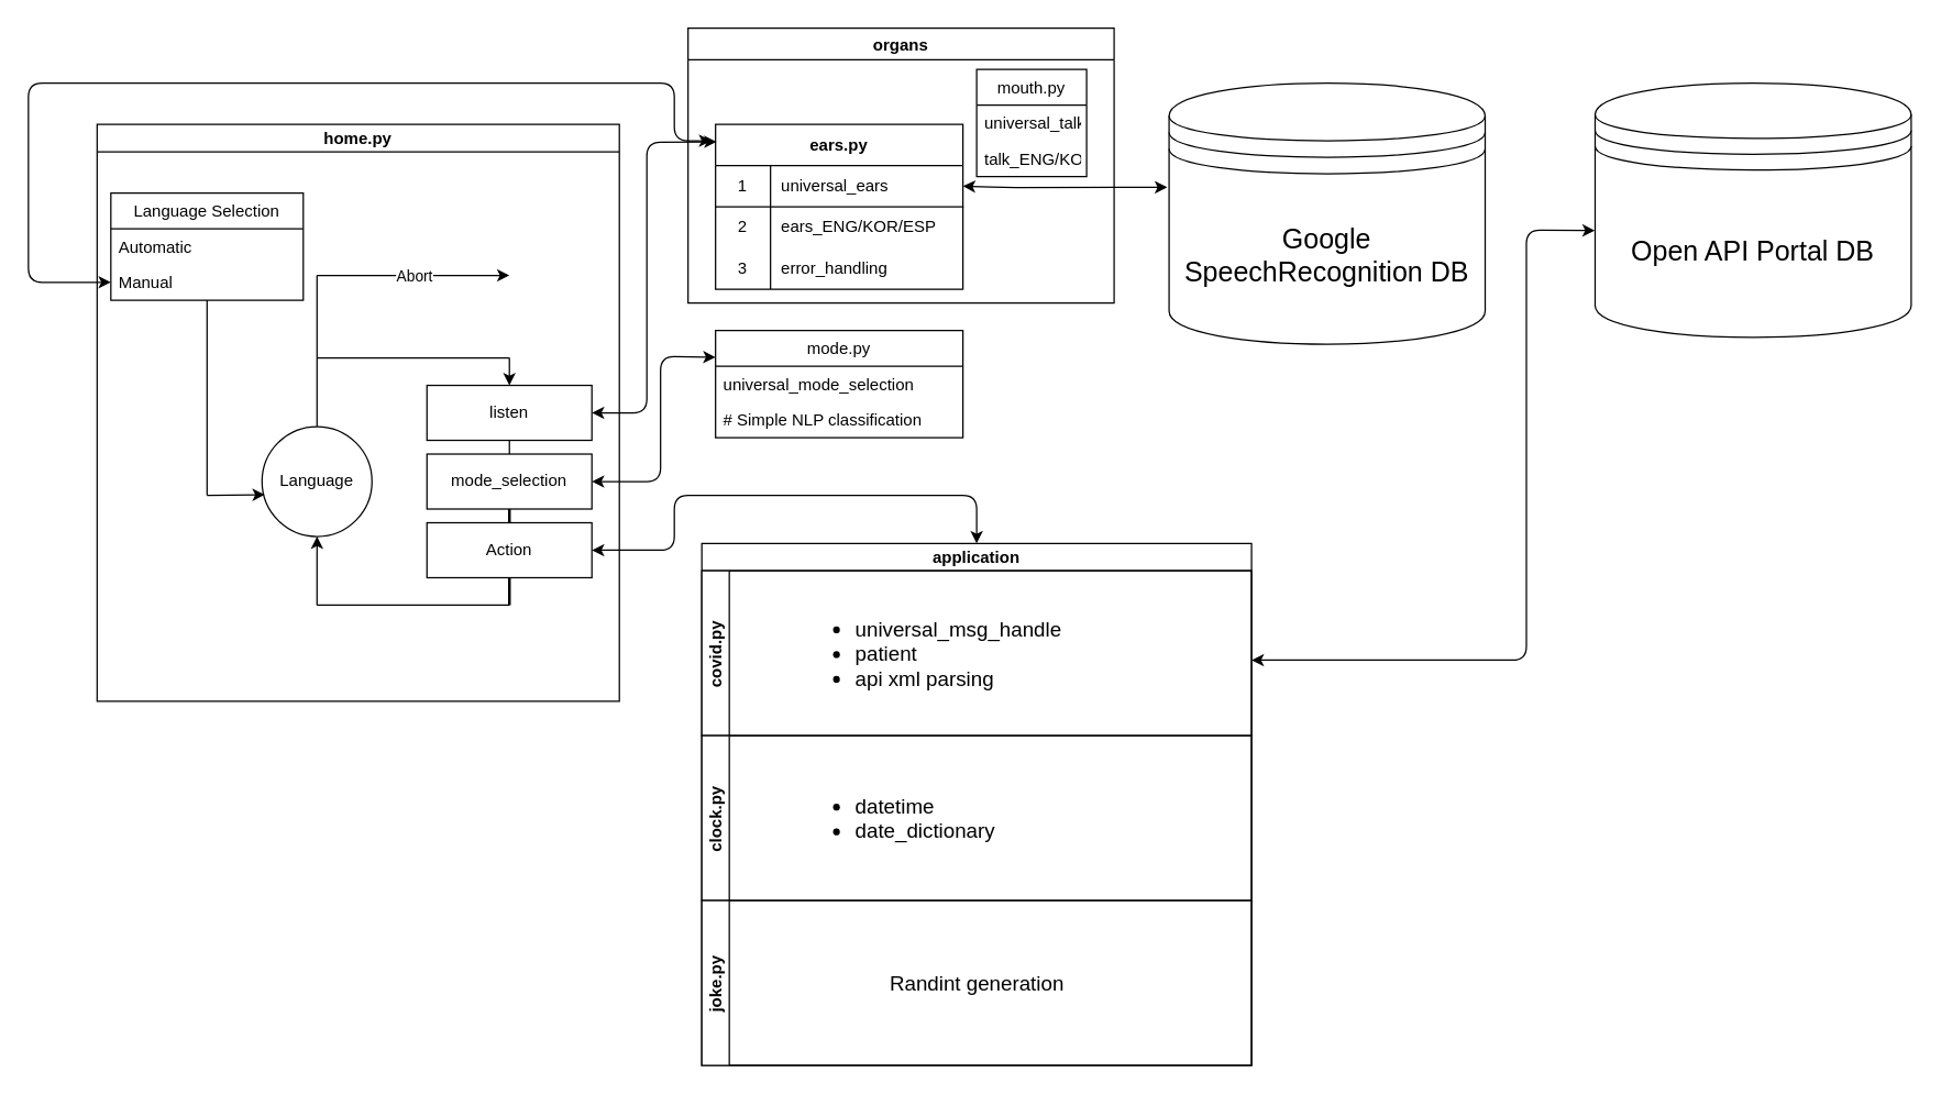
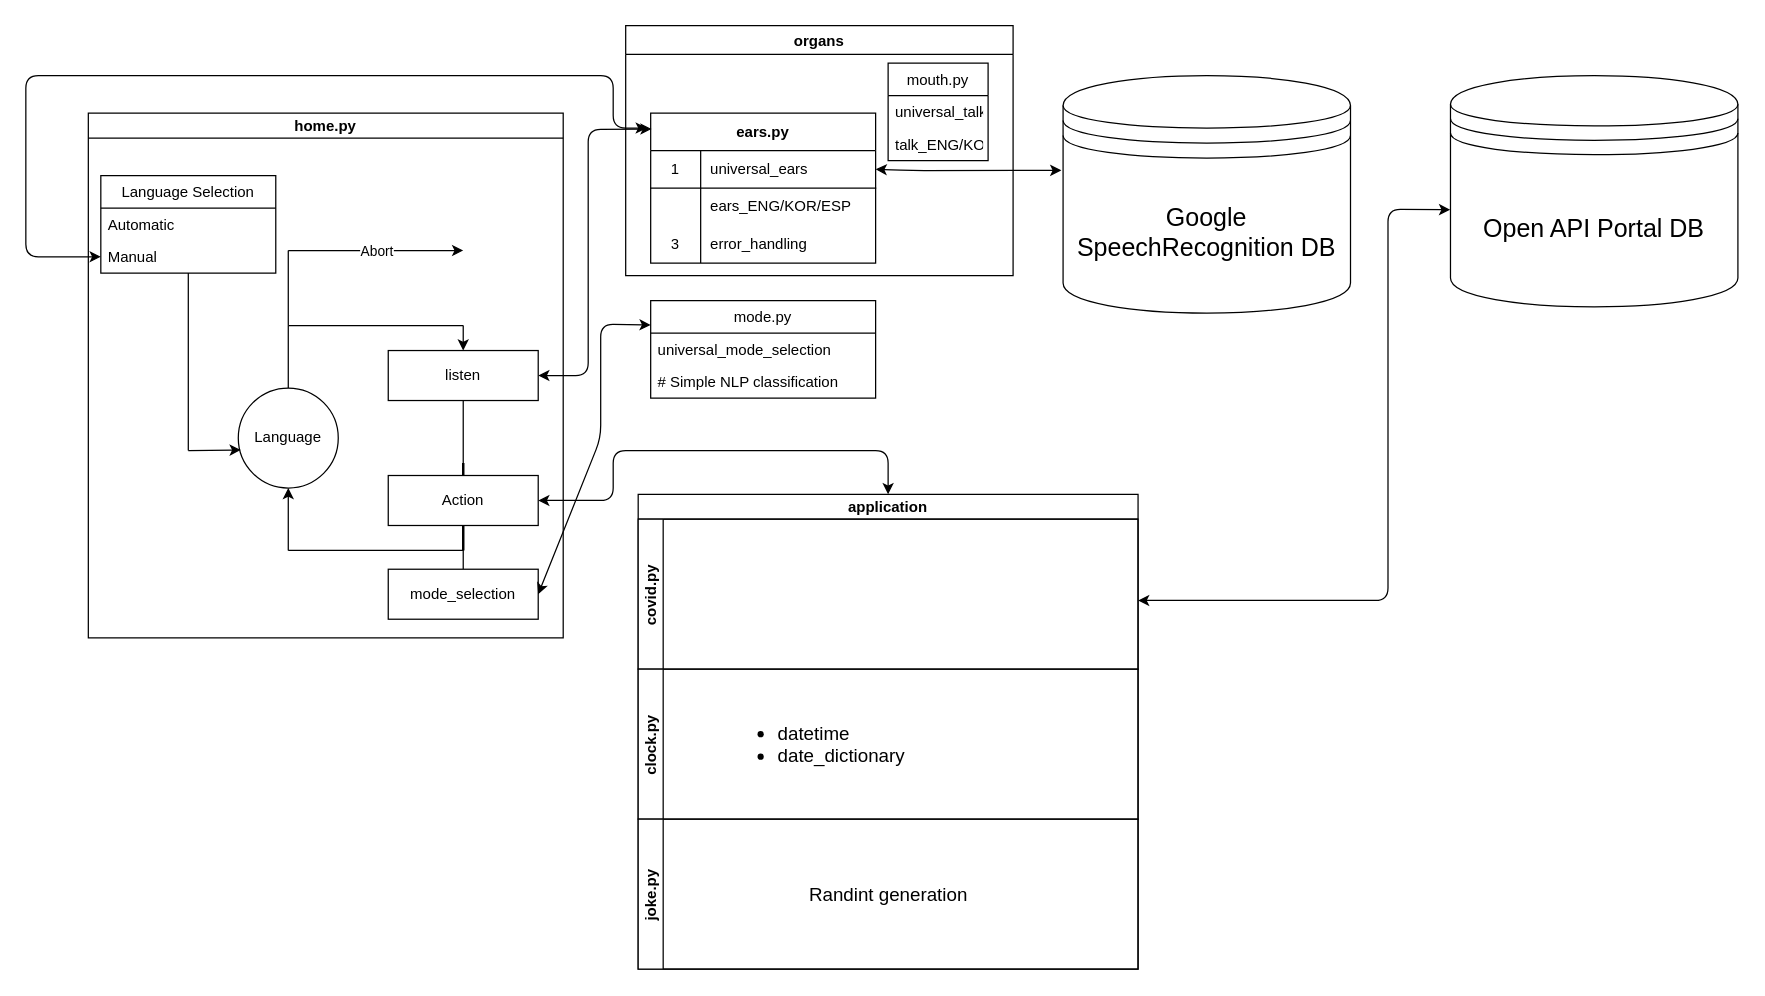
  <mxCell id="0" />
  <mxCell id="1" parent="0" />
  <mxCell id="2" value="home.py" style="swimlane;startSize=20;horizontal=1;containerType=tree;" parent="1" vertex="1"><mxGeometry x="70" y="90" width="380" height="420" as="geometry" /></mxCell>
  <mxCell id="3" value="" style="edgeStyle=elbowEdgeStyle;elbow=vertical;startArrow=none;endArrow=none;rounded=0;" parent="2" source="4" target="5" edge="1"><mxGeometry relative="1" as="geometry" /></mxCell>
  <mxCell id="4" value="listen" style="whiteSpace=wrap;html=1;treeFolding=1;treeMoving=1;newEdgeStyle={&quot;edgeStyle&quot;:&quot;elbowEdgeStyle&quot;,&quot;startArrow&quot;:&quot;none&quot;,&quot;endArrow&quot;:&quot;none&quot;};" parent="2" vertex="1"><mxGeometry x="240" y="190" width="120" height="40" as="geometry" /></mxCell>
- <mxCell id="5" value="mode_selection" style="whiteSpace=wrap;html=1;treeFolding=1;treeMoving=1;newEdgeStyle={&quot;edgeStyle&quot;:&quot;elbowEdgeStyle&quot;,&quot;startArrow&quot;:&quot;none&quot;,&quot;endArrow&quot;:&quot;none&quot;};" parent="2" vertex="1"><mxGeometry x="240" y="240" width="120" height="40" as="geometry" /></mxCell>
+ <mxCell id="5" value="mode_selection" style="whiteSpace=wrap;html=1;treeFolding=1;treeMoving=1;newEdgeStyle={&quot;edgeStyle&quot;:&quot;elbowEdgeStyle&quot;,&quot;startArrow&quot;:&quot;none&quot;,&quot;endArrow&quot;:&quot;none&quot;};" parent="2" vertex="1"><mxGeometry x="240" y="365" width="120" height="40" as="geometry" /></mxCell>
  <mxCell id="6" value="" style="line;strokeWidth=2;direction=south;html=1;" parent="2" vertex="1"><mxGeometry x="295" y="280" width="10" height="10" as="geometry" /></mxCell>
  <mxCell id="7" value="Action" style="whiteSpace=wrap;html=1;treeFolding=1;treeMoving=1;newEdgeStyle={&quot;edgeStyle&quot;:&quot;elbowEdgeStyle&quot;,&quot;startArrow&quot;:&quot;none&quot;,&quot;endArrow&quot;:&quot;none&quot;};" parent="2" vertex="1"><mxGeometry x="240" y="290" width="120" height="40" as="geometry" /></mxCell>
  <mxCell id="8" value="Language" style="ellipse;whiteSpace=wrap;html=1;aspect=fixed;" parent="2" vertex="1"><mxGeometry x="120" y="220" width="80" height="80" as="geometry" /></mxCell>
  <mxCell id="9" value="" style="line;strokeWidth=2;direction=south;html=1;" parent="2" vertex="1"><mxGeometry x="280" y="330" width="40" height="20" as="geometry" /></mxCell>
  <mxCell id="10" value="Language Selection" style="swimlane;fontStyle=0;childLayout=stackLayout;horizontal=1;startSize=26;horizontalStack=0;resizeParent=1;resizeParentMax=0;resizeLast=0;collapsible=1;marginBottom=0;" parent="2" vertex="1"><mxGeometry x="10" y="50" width="140" height="78" as="geometry" /></mxCell>
  <mxCell id="11" value="Automatic" style="text;strokeColor=none;fillColor=none;align=left;verticalAlign=top;spacingLeft=4;spacingRight=4;overflow=hidden;rotatable=0;points=[[0,0.5],[1,0.5]];portConstraint=eastwest;" parent="10" vertex="1"><mxGeometry y="26" width="140" height="26" as="geometry" /></mxCell>
  <mxCell id="12" value="Manual" style="text;strokeColor=none;fillColor=none;align=left;verticalAlign=top;spacingLeft=4;spacingRight=4;overflow=hidden;rotatable=0;points=[[0,0.5],[1,0.5]];portConstraint=eastwest;" parent="10" vertex="1"><mxGeometry y="52" width="140" height="26" as="geometry" /></mxCell>
  <mxCell id="13" value="" style="endArrow=none;html=1;entryX=1;entryY=0.5;entryDx=0;entryDy=0;entryPerimeter=0;" parent="1" target="9" edge="1"><mxGeometry width="50" height="50" relative="1" as="geometry"><mxPoint x="230" y="440" as="sourcePoint" /><mxPoint x="410" y="370" as="targetPoint" /></mxGeometry></mxCell>
  <mxCell id="14" value="" style="endArrow=classic;html=1;entryX=0.5;entryY=1;entryDx=0;entryDy=0;" parent="1" target="8" edge="1"><mxGeometry width="50" height="50" relative="1" as="geometry"><mxPoint x="230" y="440" as="sourcePoint" /><mxPoint x="410" y="370" as="targetPoint" /></mxGeometry></mxCell>
  <mxCell id="15" value="" style="endArrow=none;html=1;exitX=0.5;exitY=0;exitDx=0;exitDy=0;" parent="1" source="8" edge="1"><mxGeometry width="50" height="50" relative="1" as="geometry"><mxPoint x="360" y="360" as="sourcePoint" /><mxPoint x="230" y="260" as="targetPoint" /></mxGeometry></mxCell>
  <mxCell id="16" value="" style="endArrow=none;html=1;" parent="1" edge="1"><mxGeometry width="50" height="50" relative="1" as="geometry"><mxPoint x="230" y="260" as="sourcePoint" /><mxPoint x="370" y="260" as="targetPoint" /></mxGeometry></mxCell>
  <mxCell id="17" value="" style="endArrow=classic;html=1;entryX=0.5;entryY=0;entryDx=0;entryDy=0;" parent="1" target="4" edge="1"><mxGeometry width="50" height="50" relative="1" as="geometry"><mxPoint x="370" y="260" as="sourcePoint" /><mxPoint x="410" y="310" as="targetPoint" /></mxGeometry></mxCell>
  <mxCell id="18" value="" style="endArrow=none;html=1;" parent="1" edge="1"><mxGeometry width="50" height="50" relative="1" as="geometry"><mxPoint x="230" y="260" as="sourcePoint" /><mxPoint x="230" y="200" as="targetPoint" /></mxGeometry></mxCell>
  <mxCell id="19" value="" style="endArrow=classic;html=1;" parent="1" edge="1"><mxGeometry relative="1" as="geometry"><mxPoint x="230" y="200" as="sourcePoint" /><mxPoint x="370" y="200" as="targetPoint" /><Array as="points"><mxPoint x="300" y="200" /></Array></mxGeometry></mxCell>
  <mxCell id="20" value="Abort" style="edgeLabel;resizable=0;html=1;align=center;verticalAlign=middle;" parent="19" connectable="0" vertex="1"><mxGeometry relative="1" as="geometry" /></mxCell>
  <mxCell id="21" value="" style="endArrow=none;html=1;" parent="1" target="12" edge="1"><mxGeometry width="50" height="50" relative="1" as="geometry"><mxPoint x="150" y="360" as="sourcePoint" /><mxPoint x="150" y="220" as="targetPoint" /></mxGeometry></mxCell>
  <mxCell id="22" value="" style="endArrow=classic;html=1;entryX=0.025;entryY=0.62;entryDx=0;entryDy=0;entryPerimeter=0;" parent="1" target="8" edge="1"><mxGeometry width="50" height="50" relative="1" as="geometry"><mxPoint x="150" y="360" as="sourcePoint" /><mxPoint x="170" y="310" as="targetPoint" /></mxGeometry></mxCell>
  <mxCell id="23" value="ears.py" style="shape=table;startSize=30;container=1;collapsible=0;childLayout=tableLayout;fixedRows=1;rowLines=0;fontStyle=1;align=center;" parent="1" vertex="1"><mxGeometry x="520" y="90" width="180" height="120" as="geometry" /></mxCell>
  <mxCell id="24" value="" style="shape=partialRectangle;html=1;whiteSpace=wrap;collapsible=0;dropTarget=0;pointerEvents=0;fillColor=none;top=0;left=0;bottom=1;right=0;points=[[0,0.5],[1,0.5]];portConstraint=eastwest;" parent="23" vertex="1"><mxGeometry y="30" width="180" height="30" as="geometry" /></mxCell>
  <mxCell id="25" value="1" style="shape=partialRectangle;html=1;whiteSpace=wrap;connectable=0;fillColor=none;top=0;left=0;bottom=0;right=0;overflow=hidden;" parent="24" vertex="1"><mxGeometry width="40" height="30" as="geometry" /></mxCell>
  <mxCell id="26" value="universal_ears" style="shape=partialRectangle;html=1;whiteSpace=wrap;connectable=0;fillColor=none;top=0;left=0;bottom=0;right=0;align=left;spacingLeft=6;overflow=hidden;" parent="24" vertex="1"><mxGeometry x="40" width="140" height="30" as="geometry" /></mxCell>
  <mxCell id="27" value="" style="shape=partialRectangle;html=1;whiteSpace=wrap;collapsible=0;dropTarget=0;pointerEvents=0;fillColor=none;top=0;left=0;bottom=0;right=0;points=[[0,0.5],[1,0.5]];portConstraint=eastwest;" parent="23" vertex="1"><mxGeometry y="60" width="180" height="30" as="geometry" /></mxCell>
- <mxCell id="28" value="2" style="shape=partialRectangle;html=1;whiteSpace=wrap;connectable=0;fillColor=none;top=0;left=0;bottom=0;right=0;overflow=hidden;" parent="27" vertex="1"><mxGeometry width="40" height="30" as="geometry" /></mxCell>
  <mxCell id="29" value="ears_ENG/KOR/ESP" style="shape=partialRectangle;html=1;whiteSpace=wrap;connectable=0;fillColor=none;top=0;left=0;bottom=0;right=0;align=left;spacingLeft=6;overflow=hidden;" parent="27" vertex="1"><mxGeometry x="40" width="140" height="30" as="geometry" /></mxCell>
  <mxCell id="30" value="" style="shape=partialRectangle;html=1;whiteSpace=wrap;collapsible=0;dropTarget=0;pointerEvents=0;fillColor=none;top=0;left=0;bottom=0;right=0;points=[[0,0.5],[1,0.5]];portConstraint=eastwest;" parent="23" vertex="1"><mxGeometry y="90" width="180" height="30" as="geometry" /></mxCell>
  <mxCell id="31" value="3" style="shape=partialRectangle;html=1;whiteSpace=wrap;connectable=0;fillColor=none;top=0;left=0;bottom=0;right=0;overflow=hidden;" parent="30" vertex="1"><mxGeometry width="40" height="30" as="geometry" /></mxCell>
  <mxCell id="32" value="error_handling" style="shape=partialRectangle;html=1;whiteSpace=wrap;connectable=0;fillColor=none;top=0;left=0;bottom=0;right=0;align=left;spacingLeft=6;overflow=hidden;" parent="30" vertex="1"><mxGeometry x="40" width="140" height="30" as="geometry" /></mxCell>
  <mxCell id="33" value="" style="endArrow=classic;startArrow=classic;html=1;exitX=1;exitY=0.5;exitDx=0;exitDy=0;entryX=0.004;entryY=0.106;entryDx=0;entryDy=0;entryPerimeter=0;" parent="1" source="4" target="23" edge="1"><mxGeometry width="50" height="50" relative="1" as="geometry"><mxPoint x="210" y="410" as="sourcePoint" /><mxPoint x="260" y="360" as="targetPoint" /><Array as="points"><mxPoint x="470" y="300" /><mxPoint x="470" y="103" /></Array></mxGeometry></mxCell>
  <mxCell id="34" value="mode.py" style="swimlane;fontStyle=0;childLayout=stackLayout;horizontal=1;startSize=26;horizontalStack=0;resizeParent=1;resizeParentMax=0;resizeLast=0;collapsible=1;marginBottom=0;" parent="1" vertex="1"><mxGeometry x="520" y="240" width="180" height="78" as="geometry" /></mxCell>
  <mxCell id="35" value="universal_mode_selection" style="text;strokeColor=none;fillColor=none;align=left;verticalAlign=top;spacingLeft=4;spacingRight=4;overflow=hidden;rotatable=0;points=[[0,0.5],[1,0.5]];portConstraint=eastwest;" parent="34" vertex="1"><mxGeometry y="26" width="180" height="26" as="geometry" /></mxCell>
  <mxCell id="36" value="# Simple NLP classification" style="text;strokeColor=none;fillColor=none;align=left;verticalAlign=top;spacingLeft=4;spacingRight=4;overflow=hidden;rotatable=0;points=[[0,0.5],[1,0.5]];portConstraint=eastwest;" parent="34" vertex="1"><mxGeometry y="52" width="180" height="26" as="geometry" /></mxCell>
  <mxCell id="37" value="" style="endArrow=classic;startArrow=classic;html=1;exitX=1;exitY=0.5;exitDx=0;exitDy=0;entryX=0;entryY=0.25;entryDx=0;entryDy=0;" parent="1" source="5" target="34" edge="1"><mxGeometry width="50" height="50" relative="1" as="geometry"><mxPoint x="210" y="410" as="sourcePoint" /><mxPoint x="260" y="360" as="targetPoint" /><Array as="points"><mxPoint x="480" y="350" /><mxPoint x="480" y="259" /></Array></mxGeometry></mxCell>
  <mxCell id="38" value="application" style="swimlane;childLayout=stackLayout;resizeParent=1;resizeParentMax=0;horizontal=1;startSize=20;horizontalStack=0;" parent="1" vertex="1"><mxGeometry x="510" y="395" width="400" height="380" as="geometry" /></mxCell>
  <mxCell id="39" value="covid.py" style="swimlane;startSize=20;horizontal=0;" parent="38" vertex="1"><mxGeometry y="20" width="400" height="120" as="geometry"><mxRectangle y="20" width="400" height="20" as="alternateBounds" /></mxGeometry></mxCell>
- <mxCell id="40" value="&lt;ul style=&quot;font-size: 15px&quot;&gt;&lt;li&gt;universal_msg_handle&lt;/li&gt;&lt;li&gt;patient&lt;/li&gt;&lt;li&gt;api xml parsing&lt;/li&gt;&lt;/ul&gt;" style="text;strokeColor=none;fillColor=none;html=1;whiteSpace=wrap;verticalAlign=middle;overflow=hidden;" parent="39" vertex="1"><mxGeometry x="70" y="6.25" width="290" height="107.5" as="geometry" /></mxCell>
  <mxCell id="41" value="clock.py" style="swimlane;startSize=20;horizontal=0;" parent="38" vertex="1"><mxGeometry y="140" width="400" height="120" as="geometry" /></mxCell>
  <mxCell id="42" value="&lt;ul style=&quot;font-size: 15px&quot;&gt;&lt;li&gt;datetime&lt;/li&gt;&lt;li&gt;date_dictionary&lt;/li&gt;&lt;/ul&gt;" style="text;strokeColor=none;fillColor=none;html=1;whiteSpace=wrap;verticalAlign=middle;overflow=hidden;" parent="41" vertex="1"><mxGeometry x="70" y="20" width="200" height="80" as="geometry" /></mxCell>
  <mxCell id="43" value="joke.py" style="swimlane;startSize=20;horizontal=0;" parent="38" vertex="1"><mxGeometry y="260" width="400" height="120" as="geometry" /></mxCell>
  <mxCell id="44" value="&lt;font style=&quot;font-size: 15px&quot;&gt;Randint generation&lt;/font&gt;" style="text;html=1;align=center;verticalAlign=middle;resizable=0;points=[];autosize=1;strokeColor=none;" parent="43" vertex="1"><mxGeometry x="130" y="50" width="140" height="20" as="geometry" /></mxCell>
  <mxCell id="45" value="&lt;font style=&quot;font-size: 20px&quot;&gt;Google SpeechRecognition DB&lt;/font&gt;" style="shape=datastore;whiteSpace=wrap;html=1;" parent="1" vertex="1"><mxGeometry x="850" y="60" width="230" height="190" as="geometry" /></mxCell>
  <mxCell id="46" value="" style="endArrow=classic;startArrow=classic;html=1;exitX=1;exitY=0.5;exitDx=0;exitDy=0;entryX=-0.006;entryY=0.399;entryDx=0;entryDy=0;entryPerimeter=0;" parent="1" source="24" target="45" edge="1"><mxGeometry width="50" height="50" relative="1" as="geometry"><mxPoint x="550" y="270" as="sourcePoint" /><mxPoint x="600" y="220" as="targetPoint" /><Array as="points"><mxPoint x="730" y="136" /></Array></mxGeometry></mxCell>
  <mxCell id="47" value="&lt;font style=&quot;font-size: 20px&quot;&gt;Open API Portal DB&lt;/font&gt;" style="shape=datastore;whiteSpace=wrap;html=1;" parent="1" vertex="1"><mxGeometry x="1160" y="60" width="230" height="185" as="geometry" /></mxCell>
  <mxCell id="48" value="" style="endArrow=classic;startArrow=classic;html=1;entryX=-0.001;entryY=0.58;entryDx=0;entryDy=0;entryPerimeter=0;" parent="1" target="47" edge="1"><mxGeometry width="50" height="50" relative="1" as="geometry"><mxPoint x="910" y="480" as="sourcePoint" /><mxPoint x="730" y="420" as="targetPoint" /><Array as="points"><mxPoint x="1110" y="480" /><mxPoint x="1110" y="167" /></Array></mxGeometry></mxCell>
  <mxCell id="49" value="" style="endArrow=classic;startArrow=classic;html=1;entryX=1;entryY=0.5;entryDx=0;entryDy=0;exitX=0.5;exitY=0;exitDx=0;exitDy=0;" parent="1" source="38" target="7" edge="1"><mxGeometry width="50" height="50" relative="1" as="geometry"><mxPoint x="720" y="500" as="sourcePoint" /><mxPoint x="770" y="450" as="targetPoint" /><Array as="points"><mxPoint x="710" y="360" /><mxPoint x="490" y="360" /><mxPoint x="490" y="400" /></Array></mxGeometry></mxCell>
  <mxCell id="50" value="" style="endArrow=classic;startArrow=classic;html=1;entryX=0;entryY=0.5;entryDx=0;entryDy=0;exitX=-0.017;exitY=0.1;exitDx=0;exitDy=0;exitPerimeter=0;" parent="1" source="23" target="12" edge="1"><mxGeometry width="50" height="50" relative="1" as="geometry"><mxPoint x="-30" y="50" as="sourcePoint" /><mxPoint x="600" y="310" as="targetPoint" /><Array as="points"><mxPoint x="490" y="102" /><mxPoint x="490" y="60" /><mxPoint x="20" y="60" /><mxPoint x="20" y="205" /></Array></mxGeometry></mxCell>
  <mxCell id="51" value="organs" style="swimlane;" parent="1" vertex="1"><mxGeometry x="500" y="20" width="310" height="200" as="geometry" /></mxCell>
  <mxCell id="52" value="mouth.py" style="swimlane;fontStyle=0;childLayout=stackLayout;horizontal=1;startSize=26;horizontalStack=0;resizeParent=1;resizeParentMax=0;resizeLast=0;collapsible=1;marginBottom=0;" parent="1" vertex="1"><mxGeometry x="710" y="50" width="80" height="78" as="geometry" /></mxCell>
  <mxCell id="53" value="universal_talk" style="text;strokeColor=none;fillColor=none;align=left;verticalAlign=top;spacingLeft=4;spacingRight=4;overflow=hidden;rotatable=0;points=[[0,0.5],[1,0.5]];portConstraint=eastwest;" parent="52" vertex="1"><mxGeometry y="26" width="80" height="26" as="geometry" /></mxCell>
  <mxCell id="54" value="talk_ENG/KOR/ESP" style="text;strokeColor=none;fillColor=none;align=left;verticalAlign=top;spacingLeft=4;spacingRight=4;overflow=hidden;rotatable=0;points=[[0,0.5],[1,0.5]];portConstraint=eastwest;" parent="52" vertex="1"><mxGeometry y="52" width="80" height="26" as="geometry" /></mxCell>
